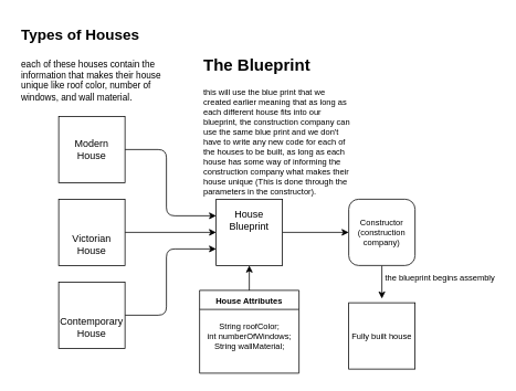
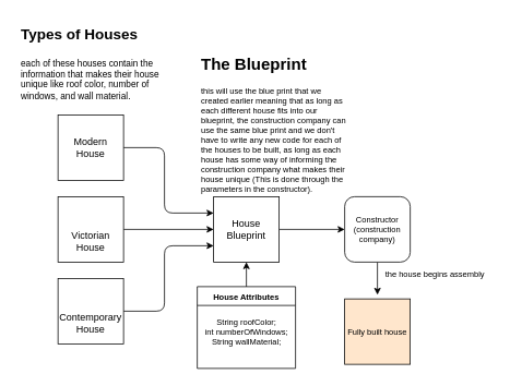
  <mxCell id="0" />
  <mxCell id="1" parent="0" />
  <mxCell id="2" style="edgeStyle=none;html=1;exitX=1;exitY=0.5;exitDx=0;exitDy=0;entryX=0;entryY=0.25;entryDx=0;entryDy=0;" parent="1" source="3" target="13" edge="1"><mxGeometry relative="1" as="geometry"><Array as="points"><mxPoint x="200" y="180" /><mxPoint x="200" y="260" /></Array></mxGeometry></mxCell>
  <mxCell id="3" value="" style="whiteSpace=wrap;html=1;aspect=fixed;" parent="1" vertex="1"><mxGeometry x="70" y="140" width="80" height="80" as="geometry" /></mxCell>
  <mxCell id="4" value="Modern House" style="text;html=1;strokeColor=none;fillColor=none;align=center;verticalAlign=middle;whiteSpace=wrap;rounded=0;" parent="1" vertex="1"><mxGeometry x="80" y="165" width="60" height="30" as="geometry" /></mxCell>
  <mxCell id="5" style="edgeStyle=none;html=1;exitX=1;exitY=0.5;exitDx=0;exitDy=0;entryX=0;entryY=0.5;entryDx=0;entryDy=0;" parent="1" source="6" target="13" edge="1"><mxGeometry relative="1" as="geometry" /></mxCell>
  <mxCell id="6" value="" style="whiteSpace=wrap;html=1;aspect=fixed;" parent="1" vertex="1"><mxGeometry x="70" y="240" width="80" height="80" as="geometry" /></mxCell>
  <mxCell id="7" value="Victorian&lt;br&gt;House" style="text;html=1;strokeColor=none;fillColor=none;align=center;verticalAlign=middle;whiteSpace=wrap;rounded=0;" parent="1" vertex="1"><mxGeometry x="80" y="280" width="60" height="30" as="geometry" /></mxCell>
  <mxCell id="8" style="edgeStyle=none;html=1;exitX=1;exitY=0.5;exitDx=0;exitDy=0;entryX=0;entryY=0.75;entryDx=0;entryDy=0;" parent="1" source="9" target="13" edge="1"><mxGeometry relative="1" as="geometry"><mxPoint x="200" y="310" as="targetPoint" /><Array as="points"><mxPoint x="200" y="380" /><mxPoint x="200" y="300" /></Array></mxGeometry></mxCell>
  <mxCell id="9" value="" style="whiteSpace=wrap;html=1;aspect=fixed;" parent="1" vertex="1"><mxGeometry x="70" y="340" width="80" height="80" as="geometry" /></mxCell>
  <mxCell id="10" value="Contemporary&lt;br&gt;House" style="text;html=1;strokeColor=none;fillColor=none;align=center;verticalAlign=middle;whiteSpace=wrap;rounded=0;" parent="1" vertex="1"><mxGeometry x="80" y="380" width="60" height="30" as="geometry" /></mxCell>
  <mxCell id="11" style="edgeStyle=none;html=1;exitX=1;exitY=0.5;exitDx=0;exitDy=0;fontSize=10;" parent="1" source="13" target="18" edge="1"><mxGeometry relative="1" as="geometry"><mxPoint x="420" y="280" as="targetPoint" /></mxGeometry></mxCell>
  <mxCell id="12" style="edgeStyle=none;html=1;exitX=0.5;exitY=0;exitDx=0;exitDy=0;entryX=0.5;entryY=1;entryDx=0;entryDy=0;fontSize=10;" parent="1" source="19" target="13" edge="1"><mxGeometry relative="1" as="geometry" /></mxCell>
  <mxCell id="13" value="" style="whiteSpace=wrap;html=1;aspect=fixed;" parent="1" vertex="1"><mxGeometry x="260" y="240" width="80" height="80" as="geometry" /></mxCell>
- <mxCell id="14" value="House&lt;br&gt;Blueprint&lt;br&gt;" style="text;html=1;strokeColor=none;fillColor=none;align=center;verticalAlign=middle;whiteSpace=wrap;rounded=0;" parent="1" vertex="1"><mxGeometry x="270" y="250" width="60" height="30" as="geometry" /></mxCell>
+ <mxCell id="14" value="House&lt;br&gt;Blueprint&lt;br&gt;" style="text;html=1;strokeColor=none;fillColor=none;align=center;verticalAlign=middle;whiteSpace=wrap;rounded=0;" parent="1" vertex="1"><mxGeometry x="270" y="265" width="60" height="30" as="geometry" /></mxCell>
  <mxCell id="15" value="&lt;h1&gt;&lt;font style=&quot;font-size: 18px;&quot;&gt;Types of Houses&lt;/font&gt;&lt;/h1&gt;&lt;div style=&quot;font-size: 11px;&quot;&gt;&lt;font style=&quot;font-size: 11px;&quot;&gt;each of these houses contain the information that makes their house unique like roof color, number of windows, and wall material.&lt;/font&gt;&lt;/div&gt;&lt;div style=&quot;font-size: 11px;&quot;&gt;&lt;br&gt;&lt;/div&gt;" style="text;html=1;strokeColor=none;fillColor=none;spacing=5;spacingTop=-20;whiteSpace=wrap;overflow=hidden;rounded=0;" parent="1" vertex="1"><mxGeometry x="20" y="20" width="180" height="130" as="geometry" /></mxCell>
  <mxCell id="16" value="&lt;h1&gt;&lt;span style=&quot;background-color: initial;&quot;&gt;&lt;font style=&quot;font-size: 20px;&quot;&gt;The Blueprint&lt;/font&gt;&lt;/span&gt;&lt;/h1&gt;&lt;div style=&quot;font-size: 10px;&quot;&gt;&lt;font style=&quot;font-size: 10px;&quot;&gt;this will use the blue print that we created earlier meaning that as long as each different house fits into our blueprint, the construction company can use the same blue print and we don't have to write any new code for each of the houses to be built, as long as each house has some way of informing the construction company what makes their house unique (This is done through the parameters in the constructor).&lt;/font&gt;&lt;/div&gt;&lt;div style=&quot;font-size: 10px;&quot;&gt;&lt;font style=&quot;font-size: 10px;&quot;&gt;&lt;br&gt;&lt;/font&gt;&lt;/div&gt;&lt;div style=&quot;font-size: 10px;&quot;&gt;&lt;span style=&quot;background-color: initial; font-size: 10px;&quot;&gt;&lt;font style=&quot;font-size: 20px;&quot;&gt;&lt;br&gt;&lt;/font&gt;&lt;/span&gt;&lt;/div&gt;" style="text;html=1;strokeColor=none;fillColor=none;spacing=5;spacingTop=-20;whiteSpace=wrap;overflow=hidden;rounded=0;fontSize=11;" parent="1" vertex="1"><mxGeometry x="240" y="60" width="190" height="180" as="geometry" /></mxCell>
  <mxCell id="17" style="edgeStyle=none;html=1;exitX=0.5;exitY=1;exitDx=0;exitDy=0;fontSize=10;" parent="1" source="18" edge="1"><mxGeometry relative="1" as="geometry"><mxPoint x="460" y="360" as="targetPoint" /></mxGeometry></mxCell>
  <mxCell id="18" value="Constructor&lt;br&gt;(construction company)" style="whiteSpace=wrap;html=1;aspect=fixed;fontSize=10;rounded=1;" parent="1" vertex="1"><mxGeometry x="420" y="240" width="80" height="80" as="geometry" /></mxCell>
  <mxCell id="19" value="House Attributes" style="swimlane;whiteSpace=wrap;html=1;fontSize=10;" parent="1" vertex="1"><mxGeometry x="240" y="350" width="120" height="100" as="geometry"><mxRectangle x="440" y="510" width="120" height="30" as="alternateBounds" /></mxGeometry></mxCell>
  <mxCell id="20" value="String roofColor;&lt;br&gt;int numberOfWindows;&lt;br&gt;String wallMaterial;" style="text;html=1;align=center;verticalAlign=middle;resizable=0;points=[];autosize=1;strokeColor=none;fillColor=none;fontSize=10;" parent="19" vertex="1"><mxGeometry y="30" width="120" height="50" as="geometry" /></mxCell>
- <mxCell id="21" value="Fully built house&lt;br&gt;" style="whiteSpace=wrap;html=1;aspect=fixed;fontSize=10;" parent="1" vertex="1"><mxGeometry x="420" y="365" width="80" height="80" as="geometry" /></mxCell>
- <mxCell id="22" value="the blueprint begins assembly" style="text;html=1;align=center;verticalAlign=middle;resizable=0;points=[];autosize=1;strokeColor=none;fillColor=none;fontSize=10;" parent="1" vertex="1"><mxGeometry x="460" y="320" width="140" height="30" as="geometry" /></mxCell>
+ <mxCell id="21" value="Fully built house&lt;br&gt;" style="whiteSpace=wrap;html=1;aspect=fixed;fontSize=10;fillColor=#ffe6cc;" parent="1" vertex="1"><mxGeometry x="420" y="365" width="80" height="80" as="geometry" /></mxCell>
+ <mxCell id="22" value="the house begins assembly" style="text;html=1;align=center;verticalAlign=middle;resizable=0;points=[];autosize=1;strokeColor=none;fillColor=none;fontSize=10;" parent="1" vertex="1"><mxGeometry x="460" y="320" width="140" height="30" as="geometry" /></mxCell>
